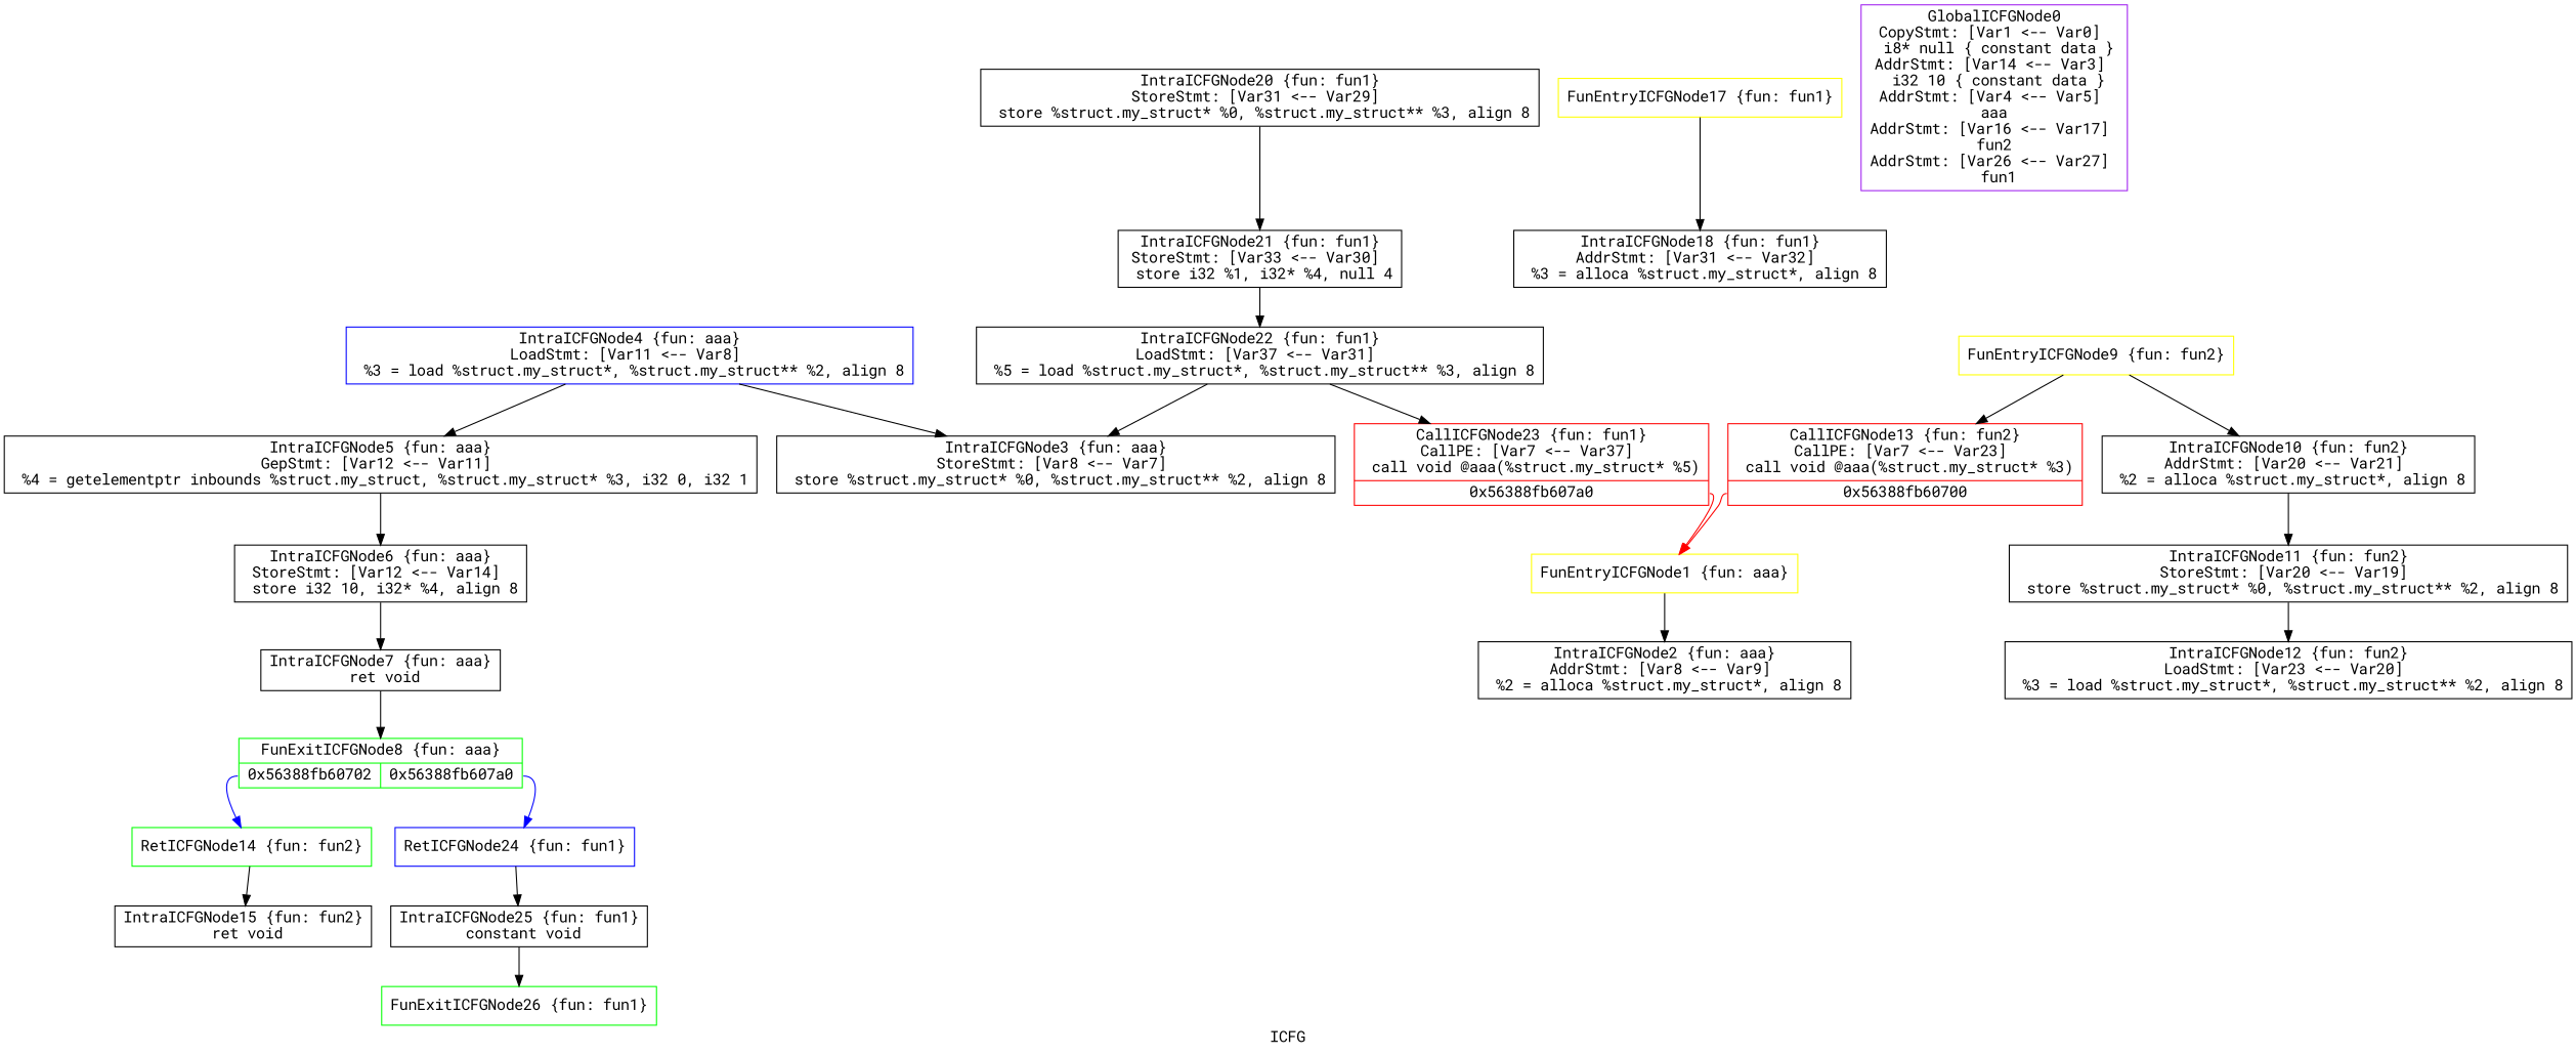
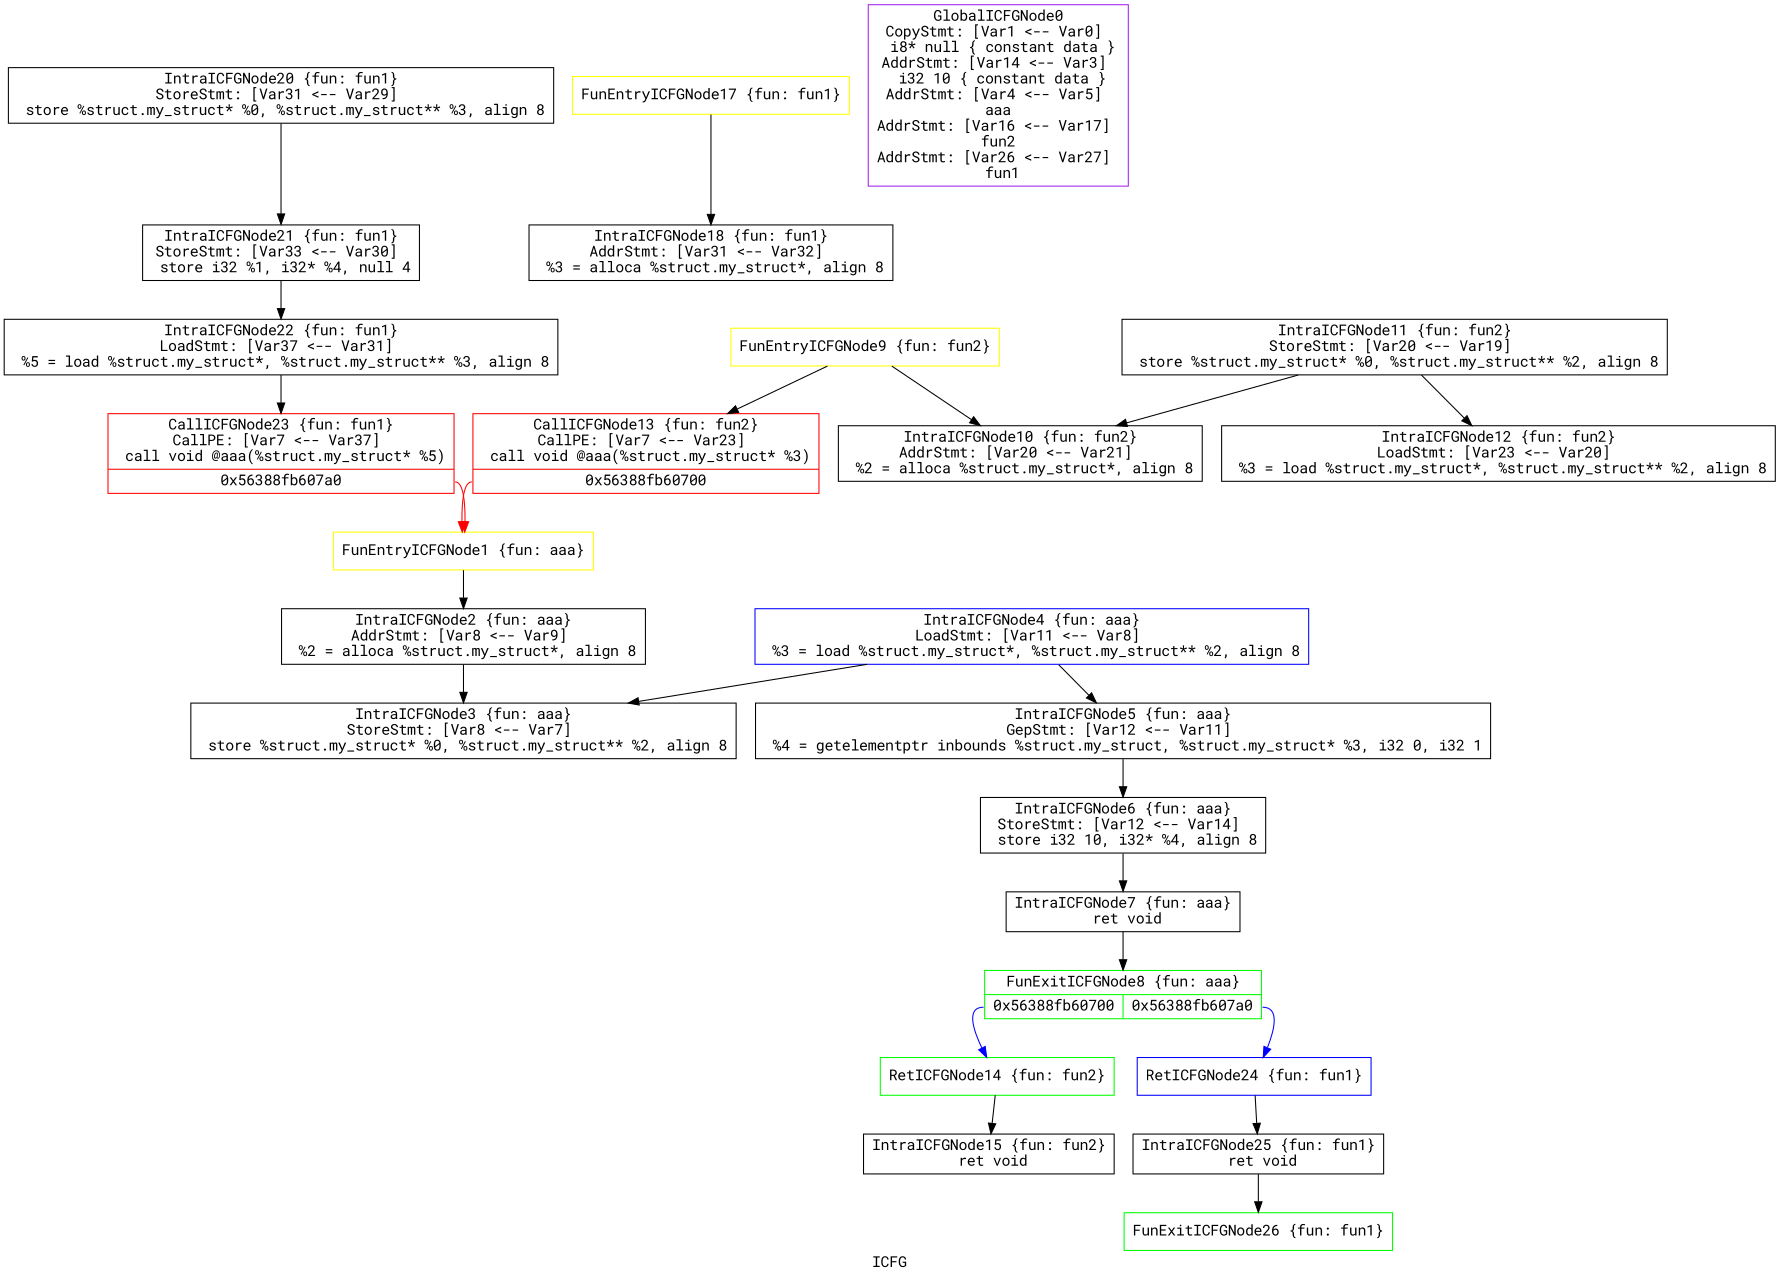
  digraph {
    fontname="Roboto Mono"
    label=ICFG
    node [color=black fontname="Roboto Mono" shape=record]
    edge [fontname="Roboto Mono" style=solid]
    n1 [color=green label="{FunExitICFGNode26 \{fun: fun1\}}"]
-   n2 [label="{IntraICFGNode25 \{fun: fun1\}\n   constant void }"]
+   n2 [label="{IntraICFGNode25 \{fun: fun1\}\n   ret void }"]
    n3 [color=blue label="{RetICFGNode24 \{fun: fun1\}}"]
    n4 [color=red label="{CallICFGNode23 \{fun: fun1\}\nCallPE: [Var7 \<-- Var37]  \n   call void @aaa(%struct.my_struct* %5) |{<s0>0x56388fb607a0}}"]
    n5 [color=yellow label="{FunEntryICFGNode1 \{fun: aaa\}}"]
    n6 [label="{IntraICFGNode2 \{fun: aaa\}\nAddrStmt: [Var8 \<-- Var9]  \n   %2 = alloca %struct.my_struct*, align 8 }"]
    n7 [label="{IntraICFGNode3 \{fun: aaa\}\nStoreStmt: [Var8 \<-- Var7]  \n   store %struct.my_struct* %0, %struct.my_struct** %2, align 8 }"]
    n8 [label="{IntraICFGNode22 \{fun: fun1\}\nLoadStmt: [Var37 \<-- Var31]  \n   %5 = load %struct.my_struct*, %struct.my_struct** %3, align 8 }"]
    n9 [label="{IntraICFGNode21 \{fun: fun1\}\nStoreStmt: [Var33 \<-- Var30]  \n   store i32 %1, i32* %4, null 4 }"]
    n10 [label="{IntraICFGNode20 \{fun: fun1\}\nStoreStmt: [Var31 \<-- Var29]  \n   store %struct.my_struct* %0, %struct.my_struct** %3, align 8 }"]
    n11 [label="{IntraICFGNode18 \{fun: fun1\}\nAddrStmt: [Var31 \<-- Var32]  \n   %3 = alloca %struct.my_struct*, align 8 }"]
    n12 [color=yellow label="{FunEntryICFGNode17 \{fun: fun1\}}"]
    n13 [label="{IntraICFGNode15 \{fun: fun2\}\n   ret void }"]
    n14 [color=green label="{RetICFGNode14 \{fun: fun2\}}"]
    n15 [color=red label="{CallICFGNode13 \{fun: fun2\}\nCallPE: [Var7 \<-- Var23]  \n   call void @aaa(%struct.my_struct* %3) |{<s0>0x56388fb60700}}"]
    n16 [color=purple label="{GlobalICFGNode0\nCopyStmt: [Var1 \<-- Var0]  \n i8* null \{ constant data \}\nAddrStmt: [Var14 \<-- Var3]  \n i32 10 \{ constant data \}\nAddrStmt: [Var4 \<-- Var5]  \n aaa \nAddrStmt: [Var16 \<-- Var17]  \n fun2 \nAddrStmt: [Var26 \<-- Var27]  \n fun1 }"]
    n17 [color=blue label="{IntraICFGNode4 \{fun: aaa\}\nLoadStmt: [Var11 \<-- Var8]  \n   %3 = load %struct.my_struct*, %struct.my_struct** %2, align 8 }"]
    n18 [label="{IntraICFGNode5 \{fun: aaa\}\nGepStmt: [Var12 \<-- Var11]  \n   %4 = getelementptr inbounds %struct.my_struct, %struct.my_struct* %3, i32 0, i32 1 }"]
    n19 [label="{IntraICFGNode6 \{fun: aaa\}\nStoreStmt: [Var12 \<-- Var14]  \n   store i32 10, i32* %4, align 8 }"]
    n20 [label="{IntraICFGNode7 \{fun: aaa\}\n   ret void }"]
-   n21 [color=green label="{FunExitICFGNode8 \{fun: aaa\}|{<s0>0x56388fb60702|<s1>0x56388fb607a0}}"]
+   n21 [color=green label="{FunExitICFGNode8 \{fun: aaa\}|{<s0>0x56388fb60700|<s1>0x56388fb607a0}}"]
    n22 [color=yellow label="{FunEntryICFGNode9 \{fun: fun2\}}"]
    n23 [label="{IntraICFGNode10 \{fun: fun2\}\nAddrStmt: [Var20 \<-- Var21]  \n   %2 = alloca %struct.my_struct*, align 8 }"]
    n24 [label="{IntraICFGNode11 \{fun: fun2\}\nStoreStmt: [Var20 \<-- Var19]  \n   store %struct.my_struct* %0, %struct.my_struct** %2, align 8 }"]
    n25 [label="{IntraICFGNode12 \{fun: fun2\}\nLoadStmt: [Var23 \<-- Var20]  \n   %3 = load %struct.my_struct*, %struct.my_struct** %2, align 8 }"]
    n2 -> n1
    n3 -> n2
    n4 -> n5 [color=red tailport=s0]
    n5 -> n6
-   n8 -> n7
+   n6 -> n7
    n8 -> n4
    n9 -> n8
    n10 -> n9
    n12 -> n11
    n14 -> n13
    n15 -> n5 [color=red tailport=s0]
    n17 -> n7
    n17 -> n18
    n18 -> n19
    n19 -> n20
    n20 -> n21
    n21 -> n3 [color=blue tailport=s1]
    n21 -> n14 [color=blue tailport=s0]
    n22 -> n15
    n22 -> n23
-   n23 -> n24
+   n24 -> n23
    n24 -> n25
  }
